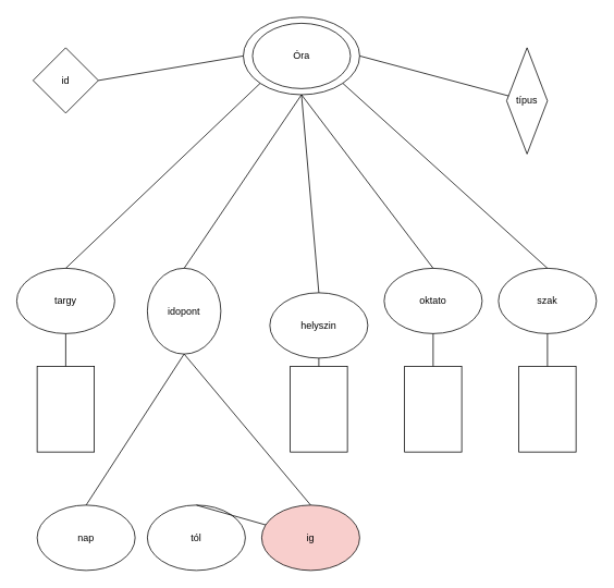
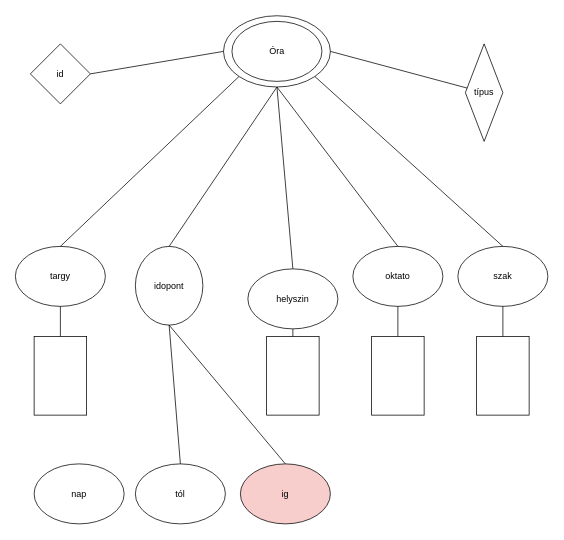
  <mxCell id="0" />
  <mxCell id="1" parent="0" />
  <mxCell id="2" value="Óra" style="ellipse;whiteSpace=wrap;html=1;" vertex="1" parent="1"><mxGeometry x="308.75" y="28" width="120" height="80" as="geometry" /></mxCell>
  <mxCell id="3" value="típus" style="rhombus;whiteSpace=wrap;html=1;" vertex="1" parent="1"><mxGeometry x="620" y="58" width="50" height="130" as="geometry" /></mxCell>
  <mxCell id="4" value="id" style="rhombus;whiteSpace=wrap;html=1;" vertex="1" parent="1"><mxGeometry x="40" y="58" width="80" height="80" as="geometry" /></mxCell>
  <mxCell id="5" value="" style="ellipse;whiteSpace=wrap;html=1;fillOpacity=0;" vertex="1" parent="1"><mxGeometry x="297.5" y="20.5" width="142.5" height="95" as="geometry" /></mxCell>
  <mxCell id="6" value="targy" style="ellipse;whiteSpace=wrap;html=1;" vertex="1" parent="1"><mxGeometry x="20" y="328" width="120" height="80" as="geometry" /></mxCell>
  <mxCell id="7" value="idopont" style="ellipse;whiteSpace=wrap;html=1;" vertex="1" parent="1"><mxGeometry x="180" y="328" width="90" height="105" as="geometry" /></mxCell>
  <mxCell id="8" value="helyszin" style="ellipse;whiteSpace=wrap;html=1;" vertex="1" parent="1"><mxGeometry x="330" y="358" width="120" height="80" as="geometry" /></mxCell>
  <mxCell id="9" value="oktato" style="ellipse;whiteSpace=wrap;html=1;" vertex="1" parent="1"><mxGeometry x="470" y="328" width="120" height="80" as="geometry" /></mxCell>
  <mxCell id="10" value="szak" style="ellipse;whiteSpace=wrap;html=1;" vertex="1" parent="1"><mxGeometry x="610" y="328" width="120" height="80" as="geometry" /></mxCell>
  <mxCell id="11" value="" style="rounded=0;whiteSpace=wrap;html=1;" vertex="1" parent="1"><mxGeometry x="45" y="448" width="70" height="105" as="geometry" /></mxCell>
  <mxCell id="12" value="" style="rounded=0;whiteSpace=wrap;html=1;" vertex="1" parent="1"><mxGeometry x="355" y="448" width="70" height="105" as="geometry" /></mxCell>
  <mxCell id="13" value="" style="rounded=0;whiteSpace=wrap;html=1;" vertex="1" parent="1"><mxGeometry x="495" y="448" width="70" height="105" as="geometry" /></mxCell>
  <mxCell id="14" value="" style="rounded=0;whiteSpace=wrap;html=1;" vertex="1" parent="1"><mxGeometry x="635" y="448" width="70" height="105" as="geometry" /></mxCell>
  <mxCell id="15" value="nap" style="ellipse;whiteSpace=wrap;html=1;" vertex="1" parent="1"><mxGeometry x="45" y="618" width="120" height="80" as="geometry" /></mxCell>
  <mxCell id="16" value="tól" style="ellipse;whiteSpace=wrap;html=1;" vertex="1" parent="1"><mxGeometry x="180" y="618" width="120" height="80" as="geometry" /></mxCell>
  <mxCell id="17" value="ig" style="ellipse;whiteSpace=wrap;html=1;fillColor=#f8cecc;" vertex="1" parent="1"><mxGeometry x="320" y="618" width="120" height="80" as="geometry" /></mxCell>
  <mxCell id="18" value="" style="endArrow=none;html=1;rounded=0;entryX=0;entryY=1;entryDx=0;entryDy=0;exitX=0.5;exitY=0;exitDx=0;exitDy=0;" edge="1" parent="1" source="6" target="5"><mxGeometry width="50" height="50" relative="1" as="geometry"><mxPoint x="200" y="228" as="sourcePoint" /><mxPoint x="250" y="178" as="targetPoint" /></mxGeometry></mxCell>
  <mxCell id="19" value="" style="endArrow=none;html=1;rounded=0;entryX=0.5;entryY=1;entryDx=0;entryDy=0;exitX=0.5;exitY=0;exitDx=0;exitDy=0;" edge="1" parent="1" source="7" target="5"><mxGeometry width="50" height="50" relative="1" as="geometry"><mxPoint x="350" y="258" as="sourcePoint" /><mxPoint x="400" y="208" as="targetPoint" /></mxGeometry></mxCell>
  <mxCell id="20" value="" style="endArrow=none;html=1;rounded=0;entryX=0.5;entryY=1;entryDx=0;entryDy=0;exitX=0.5;exitY=0;exitDx=0;exitDy=0;" edge="1" parent="1" source="8" target="5"><mxGeometry width="50" height="50" relative="1" as="geometry"><mxPoint x="410" y="278" as="sourcePoint" /><mxPoint x="460" y="228" as="targetPoint" /></mxGeometry></mxCell>
  <mxCell id="21" value="" style="endArrow=none;html=1;rounded=0;exitX=0.5;exitY=1;exitDx=0;exitDy=0;entryX=0.5;entryY=0;entryDx=0;entryDy=0;" edge="1" parent="1" source="5" target="9"><mxGeometry width="50" height="50" relative="1" as="geometry"><mxPoint x="460" y="268" as="sourcePoint" /><mxPoint x="510" y="218" as="targetPoint" /></mxGeometry></mxCell>
  <mxCell id="22" value="" style="endArrow=none;html=1;rounded=0;exitX=1;exitY=1;exitDx=0;exitDy=0;entryX=0.5;entryY=0;entryDx=0;entryDy=0;" edge="1" parent="1" source="5" target="10"><mxGeometry width="50" height="50" relative="1" as="geometry"><mxPoint x="630" y="248" as="sourcePoint" /><mxPoint x="680" y="198" as="targetPoint" /></mxGeometry></mxCell>
  <mxCell id="23" value="" style="endArrow=none;html=1;rounded=0;entryX=1;entryY=0.5;entryDx=0;entryDy=0;" edge="1" parent="1" source="3" target="5"><mxGeometry width="50" height="50" relative="1" as="geometry"><mxPoint x="580" y="238" as="sourcePoint" /><mxPoint x="630" y="188" as="targetPoint" /></mxGeometry></mxCell>
  <mxCell id="24" value="" style="endArrow=none;html=1;rounded=0;exitX=1;exitY=0.5;exitDx=0;exitDy=0;entryX=0;entryY=0.5;entryDx=0;entryDy=0;" edge="1" parent="1" source="4" target="5"><mxGeometry width="50" height="50" relative="1" as="geometry"><mxPoint x="190" y="118" as="sourcePoint" /><mxPoint x="240" y="68" as="targetPoint" /></mxGeometry></mxCell>
  <mxCell id="25" value="" style="endArrow=none;html=1;rounded=0;exitX=0.5;exitY=0;exitDx=0;exitDy=0;entryX=0.5;entryY=1;entryDx=0;entryDy=0;" edge="1" parent="1" source="11" target="6"><mxGeometry width="50" height="50" relative="1" as="geometry"><mxPoint x="210" y="578" as="sourcePoint" /><mxPoint x="260" y="528" as="targetPoint" /></mxGeometry></mxCell>
  <mxCell id="26" value="" style="endArrow=none;html=1;rounded=0;entryX=0.5;entryY=1;entryDx=0;entryDy=0;" edge="1" parent="1" source="12" target="8"><mxGeometry width="50" height="50" relative="1" as="geometry"><mxPoint x="90" y="458" as="sourcePoint" /><mxPoint x="90" y="418" as="targetPoint" /></mxGeometry></mxCell>
  <mxCell id="27" value="" style="endArrow=none;html=1;rounded=0;exitX=0.5;exitY=0;exitDx=0;exitDy=0;entryX=0.5;entryY=1;entryDx=0;entryDy=0;" edge="1" parent="1" source="13" target="9"><mxGeometry width="50" height="50" relative="1" as="geometry"><mxPoint x="100" y="468" as="sourcePoint" /><mxPoint x="100" y="428" as="targetPoint" /></mxGeometry></mxCell>
  <mxCell id="28" value="" style="endArrow=none;html=1;rounded=0;exitX=0.5;exitY=0;exitDx=0;exitDy=0;entryX=0.5;entryY=1;entryDx=0;entryDy=0;" edge="1" parent="1" source="14" target="10"><mxGeometry width="50" height="50" relative="1" as="geometry"><mxPoint x="110" y="478" as="sourcePoint" /><mxPoint x="110" y="438" as="targetPoint" /></mxGeometry></mxCell>
- <mxCell id="29" value="" style="endArrow=none;html=1;rounded=0;exitX=0.5;exitY=0;exitDx=0;exitDy=0;entryX=0.5;entryY=1;entryDx=0;entryDy=0;" edge="1" parent="1" source="15" target="7"><mxGeometry width="50" height="50" relative="1" as="geometry"><mxPoint x="580" y="668" as="sourcePoint" /><mxPoint x="630" y="618" as="targetPoint" /></mxGeometry></mxCell>
- <mxCell id="30" value="" style="endArrow=none;html=1;rounded=0;exitX=0.5;exitY=0;exitDx=0;exitDy=0;" edge="1" parent="1" source="16" target="17"><mxGeometry width="50" height="50" relative="1" as="geometry"><mxPoint x="120" y="488" as="sourcePoint" /><mxPoint x="120" y="448" as="targetPoint" /></mxGeometry></mxCell>
+ <mxCell id="30" value="" style="endArrow=none;html=1;rounded=0;exitX=0.5;exitY=0;exitDx=0;exitDy=0;entryX=0.5;entryY=1;entryDx=0;entryDy=0;" edge="1" parent="1" source="16" target="7"><mxGeometry width="50" height="50" relative="1" as="geometry"><mxPoint x="120" y="488" as="sourcePoint" /><mxPoint x="120" y="448" as="targetPoint" /></mxGeometry></mxCell>
  <mxCell id="31" value="" style="endArrow=none;html=1;rounded=0;exitX=0.5;exitY=0;exitDx=0;exitDy=0;entryX=0.5;entryY=1;entryDx=0;entryDy=0;" edge="1" parent="1" source="17" target="7"><mxGeometry width="50" height="50" relative="1" as="geometry"><mxPoint x="130" y="498" as="sourcePoint" /><mxPoint x="130" y="458" as="targetPoint" /></mxGeometry></mxCell>
